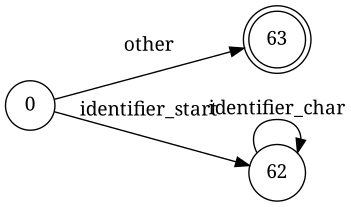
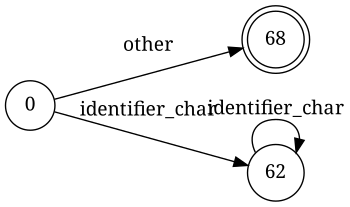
  digraph {
    fontname="Noto Serif"
    rankdir=LR
    node [fontname="Noto Serif" shape=circle]
    edge [fontname="Noto Serif"]
-   63 [shape=doublecircle]
+   63 [shape=doublecircle label=68]
    0
    62
    0 -> 63 [label=other]
-   0 -> 62 [label=identifier_start]
+   0 -> 62 [label=identifier_char]
    62 -> 62 [label=identifier_char]
  }
